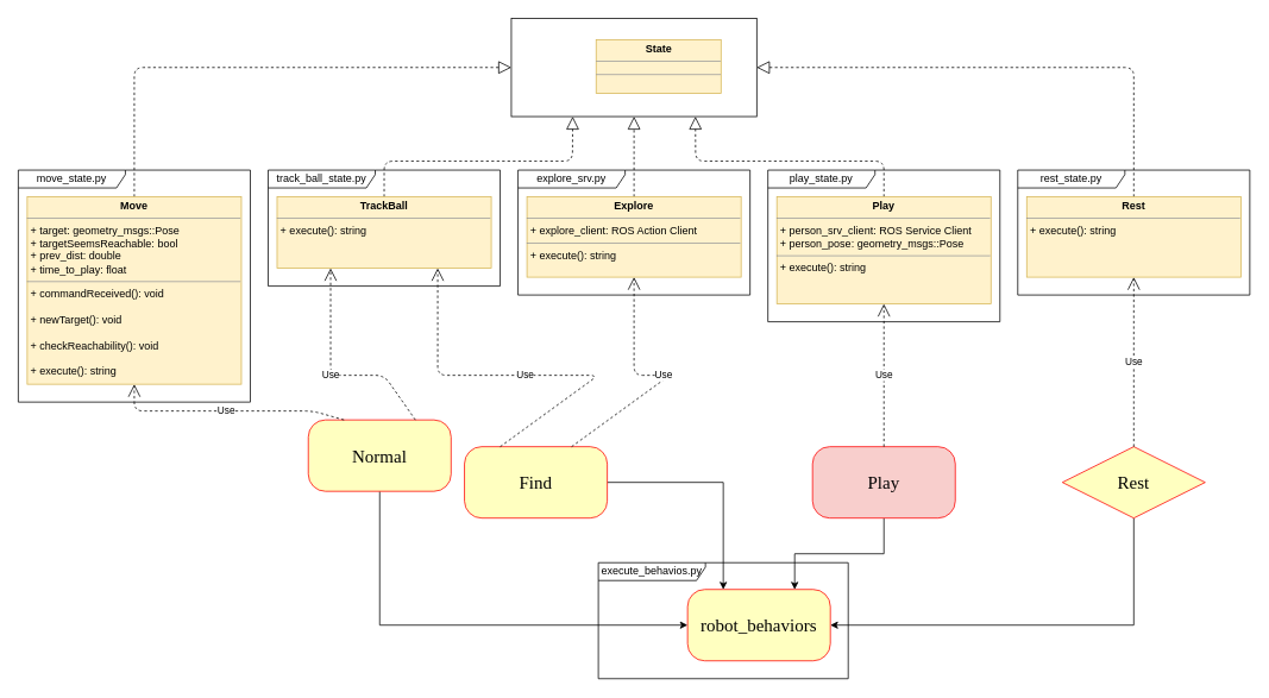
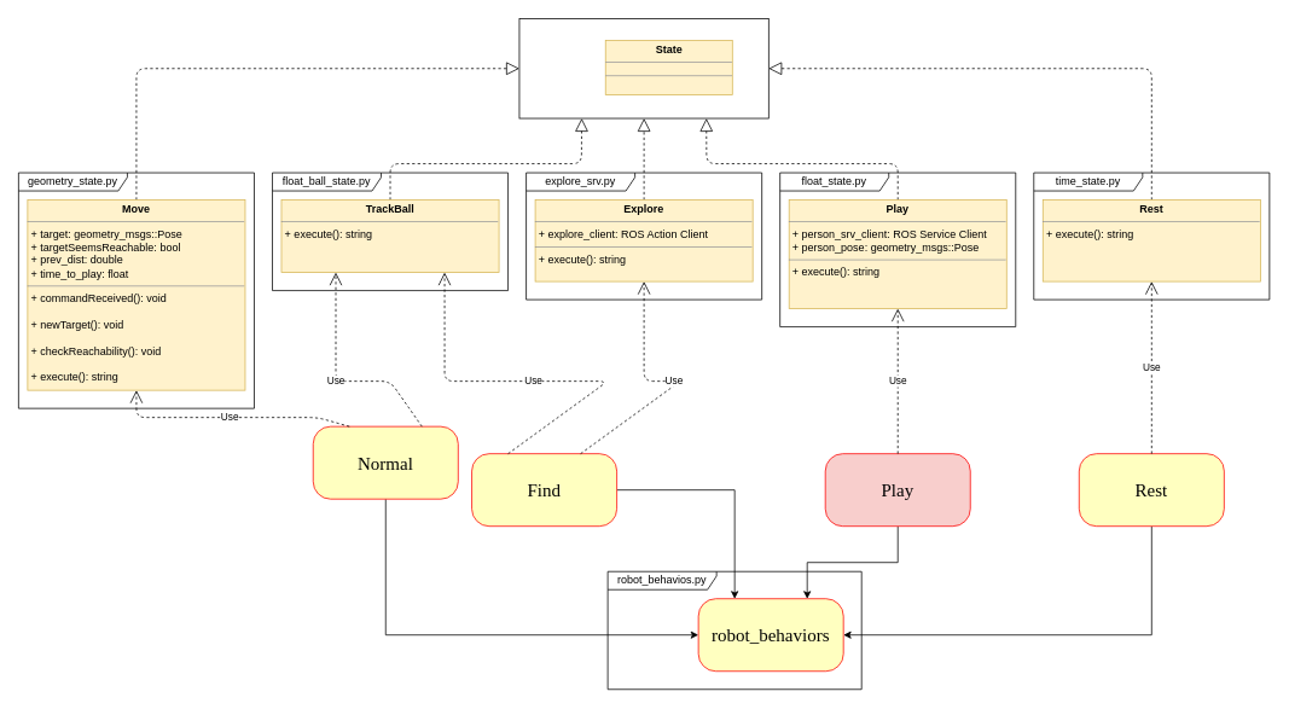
  <mxCell id="0" />
  <mxCell id="1" parent="0" />
  <mxCell id="2" style="edgeStyle=none;orthogonalLoop=1;jettySize=auto;html=1;entryX=1;entryY=0.5;entryDx=0;entryDy=0;dashed=1;endArrow=block;endFill=0;endSize=12;exitX=0.5;exitY=0;exitDx=0;exitDy=0;" parent="1" source="3" target="12" edge="1"><mxGeometry relative="1" as="geometry"><Array as="points"><mxPoint x="1270" y="75" /></Array></mxGeometry></mxCell>
  <mxCell id="3" value="&lt;p style=&quot;margin: 0px ; margin-top: 4px ; text-align: center&quot;&gt;&lt;b&gt;Rest&lt;/b&gt;&lt;/p&gt;&lt;hr size=&quot;1&quot;&gt;&lt;p style=&quot;margin: 0px ; margin-left: 4px&quot;&gt;+ execute(): string&lt;/p&gt;" style="verticalAlign=top;align=left;overflow=fill;fontSize=12;fontFamily=Helvetica;html=1;fillColor=#fff2cc;strokeColor=#d6b656;" parent="1" vertex="1"><mxGeometry x="1150" y="220" width="240" height="90" as="geometry" /></mxCell>
  <mxCell id="4" style="edgeStyle=none;orthogonalLoop=1;jettySize=auto;html=1;entryX=0;entryY=0.5;entryDx=0;entryDy=0;dashed=1;endArrow=block;endFill=0;endSize=12;exitX=0.5;exitY=0;exitDx=0;exitDy=0;" parent="1" source="5" target="12" edge="1"><mxGeometry relative="1" as="geometry"><Array as="points"><mxPoint x="150" y="75" /></Array></mxGeometry></mxCell>
  <mxCell id="5" value="&lt;p style=&quot;margin: 0px ; margin-top: 4px ; text-align: center&quot;&gt;&lt;b&gt;Move&lt;/b&gt;&lt;/p&gt;&lt;hr size=&quot;1&quot;&gt;&lt;p style=&quot;margin: 0px ; margin-left: 4px&quot;&gt;&lt;span&gt;+ target: geometry_msgs::Pose&lt;/span&gt;&lt;br&gt;&lt;/p&gt;&lt;p style=&quot;margin: 0px ; margin-left: 4px&quot;&gt;+ targetSeemsReachable: bool&lt;/p&gt;&lt;p style=&quot;margin: 0px ; margin-left: 4px&quot;&gt;+ prev_dist: double&lt;/p&gt;&lt;p style=&quot;margin: 0px ; margin-left: 4px&quot;&gt;+ time_to_play: float&lt;/p&gt;&lt;hr size=&quot;1&quot;&gt;&lt;p style=&quot;margin: 0px ; margin-left: 4px&quot;&gt;+&lt;span&gt;&amp;nbsp;commandReceived(): void&lt;/span&gt;&lt;/p&gt;&lt;p style=&quot;margin: 0px ; margin-left: 4px&quot;&gt;&lt;br&gt;&lt;/p&gt;&lt;p style=&quot;margin: 0px ; margin-left: 4px&quot;&gt;+ newTarget(): void&lt;br&gt;&lt;/p&gt;&lt;p style=&quot;margin: 0px ; margin-left: 4px&quot;&gt;&lt;br&gt;&lt;/p&gt;&lt;p style=&quot;margin: 0px ; margin-left: 4px&quot;&gt;+ checkReachability(): void&lt;br&gt;&lt;/p&gt;&lt;p style=&quot;margin: 0px ; margin-left: 4px&quot;&gt;&lt;br&gt;&lt;/p&gt;&lt;p style=&quot;margin: 0px ; margin-left: 4px&quot;&gt;+ execute(): string&lt;br&gt;&lt;/p&gt;" style="verticalAlign=top;align=left;overflow=fill;fontSize=12;fontFamily=Helvetica;html=1;fillColor=#fff2cc;strokeColor=#d6b656;" parent="1" vertex="1"><mxGeometry x="30" y="220" width="240" height="210" as="geometry" /></mxCell>
  <mxCell id="6" style="edgeStyle=none;orthogonalLoop=1;jettySize=auto;html=1;entryX=0.5;entryY=1;entryDx=0;entryDy=0;dashed=1;endArrow=block;endFill=0;endSize=12;" parent="1" source="7" target="12" edge="1"><mxGeometry relative="1" as="geometry" /></mxCell>
  <mxCell id="7" value="&lt;p style=&quot;margin: 0px ; margin-top: 4px ; text-align: center&quot;&gt;&lt;b&gt;Explore&lt;/b&gt;&lt;/p&gt;&lt;hr size=&quot;1&quot;&gt;&lt;p style=&quot;margin: 0px ; margin-left: 4px&quot;&gt;+ explore_client: ROS Action Client&lt;/p&gt;&lt;hr size=&quot;1&quot;&gt;&lt;p style=&quot;margin: 0px ; margin-left: 4px&quot;&gt;+ execute(): string&lt;/p&gt;" style="verticalAlign=top;align=left;overflow=fill;fontSize=12;fontFamily=Helvetica;html=1;fillColor=#fff2cc;strokeColor=#d6b656;" parent="1" vertex="1"><mxGeometry x="590" y="220" width="240" height="90" as="geometry" /></mxCell>
  <mxCell id="8" style="edgeStyle=none;orthogonalLoop=1;jettySize=auto;html=1;entryX=0.75;entryY=1;entryDx=0;entryDy=0;dashed=1;endArrow=block;endFill=0;endSize=12;" parent="1" source="9" target="12" edge="1"><mxGeometry relative="1" as="geometry"><Array as="points"><mxPoint x="990" y="180" /><mxPoint x="779" y="180" /></Array></mxGeometry></mxCell>
  <mxCell id="9" value="&lt;p style=&quot;margin: 0px ; margin-top: 4px ; text-align: center&quot;&gt;&lt;b&gt;Play&lt;/b&gt;&lt;/p&gt;&lt;hr size=&quot;1&quot;&gt;&lt;p style=&quot;margin: 0px ; margin-left: 4px&quot;&gt;&lt;span&gt;+ person_srv_client: ROS Service Client&lt;/span&gt;&lt;/p&gt;&lt;p style=&quot;margin: 0px ; margin-left: 4px&quot;&gt;+ person_pose: geometry_msgs::Pose&lt;/p&gt;&lt;hr size=&quot;1&quot;&gt;&lt;p style=&quot;margin: 0px ; margin-left: 4px&quot;&gt;&lt;span&gt;+ execute(): string&lt;/span&gt;&lt;br&gt;&lt;/p&gt;" style="verticalAlign=top;align=left;overflow=fill;fontSize=12;fontFamily=Helvetica;html=1;fillColor=#fff2cc;strokeColor=#d6b656;" parent="1" vertex="1"><mxGeometry x="870" y="220" width="240" height="120" as="geometry" /></mxCell>
  <mxCell id="10" style="edgeStyle=none;orthogonalLoop=1;jettySize=auto;html=1;entryX=0.25;entryY=1;entryDx=0;entryDy=0;dashed=1;endArrow=block;endFill=0;endSize=12;exitX=0.5;exitY=0;exitDx=0;exitDy=0;" parent="1" source="11" target="12" edge="1"><mxGeometry relative="1" as="geometry"><Array as="points"><mxPoint x="430" y="180" /><mxPoint x="641" y="180" /></Array></mxGeometry></mxCell>
  <mxCell id="11" value="&lt;p style=&quot;margin: 0px ; margin-top: 4px ; text-align: center&quot;&gt;&lt;b&gt;TrackBall&lt;/b&gt;&lt;/p&gt;&lt;hr size=&quot;1&quot;&gt;&lt;p style=&quot;margin: 0px ; margin-left: 4px&quot;&gt;&lt;span&gt;+ execute(): string&lt;/span&gt;&lt;br&gt;&lt;/p&gt;" style="verticalAlign=top;align=left;overflow=fill;fontSize=12;fontFamily=Helvetica;html=1;fillColor=#fff2cc;strokeColor=#d6b656;" parent="1" vertex="1"><mxGeometry x="310" y="220" width="240" height="80" as="geometry" /></mxCell>
  <mxCell id="12" value="" style="rounded=0;whiteSpace=wrap;html=1;" parent="1" vertex="1"><mxGeometry x="572.5" y="20" width="275" height="110" as="geometry" /></mxCell>
  <mxCell id="13" value="&lt;p style=&quot;margin: 0px ; margin-top: 4px ; text-align: center&quot;&gt;&lt;b&gt;State&lt;/b&gt;&lt;/p&gt;&lt;hr size=&quot;1&quot;&gt;&lt;div style=&quot;height: 2px&quot;&gt;&lt;/div&gt;&lt;hr size=&quot;1&quot;&gt;&lt;div style=&quot;height: 2px&quot;&gt;&lt;/div&gt;" style="verticalAlign=top;align=left;overflow=fill;fontSize=12;fontFamily=Helvetica;html=1;fillColor=#fff2cc;strokeColor=#d6b656;" parent="1" vertex="1"><mxGeometry x="667.5" y="44" width="140" height="60" as="geometry" /></mxCell>
  <mxCell id="14" style="edgeStyle=orthogonalEdgeStyle;rounded=0;orthogonalLoop=1;jettySize=auto;html=1;entryX=0;entryY=0.5;entryDx=0;entryDy=0;exitX=0.5;exitY=1;exitDx=0;exitDy=0;" edge="1" parent="1" source="15" target="33"><mxGeometry relative="1" as="geometry" /></mxCell>
  <mxCell id="15" value="&lt;font style=&quot;font-size: 20px&quot;&gt;Normal&lt;/font&gt;" style="rounded=1;whiteSpace=wrap;html=1;arcSize=24;fillColor=#ffffc0;strokeColor=#ff0000;shadow=0;comic=0;labelBackgroundColor=none;fontFamily=Verdana;fontSize=12;fontColor=#000000;align=center;" parent="1" vertex="1"><mxGeometry x="345" y="470" width="160" height="80" as="geometry" /></mxCell>
  <mxCell id="16" style="edgeStyle=orthogonalEdgeStyle;rounded=0;orthogonalLoop=1;jettySize=auto;html=1;entryX=0.25;entryY=0;entryDx=0;entryDy=0;" edge="1" parent="1" source="17" target="33"><mxGeometry relative="1" as="geometry" /></mxCell>
  <mxCell id="17" value="&lt;font style=&quot;font-size: 20px&quot;&gt;Find&lt;/font&gt;" style="rounded=1;whiteSpace=wrap;html=1;arcSize=24;fillColor=#ffffc0;strokeColor=#ff0000;shadow=0;comic=0;labelBackgroundColor=none;fontFamily=Verdana;fontSize=12;fontColor=#000000;align=center;" parent="1" vertex="1"><mxGeometry x="520" y="500" width="160" height="80" as="geometry" /></mxCell>
  <mxCell id="18" style="edgeStyle=orthogonalEdgeStyle;rounded=0;orthogonalLoop=1;jettySize=auto;html=1;entryX=0.75;entryY=0;entryDx=0;entryDy=0;" edge="1" parent="1" source="19" target="33"><mxGeometry relative="1" as="geometry" /></mxCell>
  <mxCell id="19" value="&lt;font style=&quot;font-size: 20px&quot;&gt;Play&lt;/font&gt;" style="rounded=1;whiteSpace=wrap;html=1;arcSize=24;fillColor=#f8cecc;strokeColor=#ff0000;shadow=0;comic=0;labelBackgroundColor=none;fontFamily=Verdana;fontSize=12;fontColor=#000000;align=center;" parent="1" vertex="1"><mxGeometry x="910" y="500" width="160" height="80" as="geometry" /></mxCell>
  <mxCell id="20" style="edgeStyle=orthogonalEdgeStyle;rounded=0;orthogonalLoop=1;jettySize=auto;html=1;entryX=1;entryY=0.5;entryDx=0;entryDy=0;exitX=0.5;exitY=1;exitDx=0;exitDy=0;" edge="1" parent="1" source="21" target="33"><mxGeometry relative="1" as="geometry" /></mxCell>
- <mxCell id="21" value="&lt;font style=&quot;font-size: 20px&quot;&gt;Rest&lt;/font&gt;" style="rhombus;whiteSpace=wrap;html=1;arcSize=24;fillColor=#ffffc0;strokeColor=#ff0000;shadow=0;comic=0;labelBackgroundColor=none;fontFamily=Verdana;fontSize=12;fontColor=#000000;align=center;" parent="1" vertex="1"><mxGeometry x="1190" y="500" width="160" height="80" as="geometry" /></mxCell>
+ <mxCell id="21" value="&lt;font style=&quot;font-size: 20px&quot;&gt;Rest&lt;/font&gt;" style="rounded=1;whiteSpace=wrap;html=1;arcSize=24;fillColor=#ffffc0;strokeColor=#ff0000;shadow=0;comic=0;labelBackgroundColor=none;fontFamily=Verdana;fontSize=12;fontColor=#000000;align=center;" parent="1" vertex="1"><mxGeometry x="1190" y="500" width="160" height="80" as="geometry" /></mxCell>
  <mxCell id="22" value="Use" style="endArrow=open;endSize=12;dashed=1;html=1;entryX=0.5;entryY=1;entryDx=0;entryDy=0;exitX=0.5;exitY=0;exitDx=0;exitDy=0;" parent="1" source="21" target="3" edge="1"><mxGeometry width="160" relative="1" as="geometry"><mxPoint x="1160" y="400" as="sourcePoint" /><mxPoint x="1320" y="400" as="targetPoint" /></mxGeometry></mxCell>
  <mxCell id="23" value="Use" style="endArrow=open;endSize=12;dashed=1;html=1;entryX=0.5;entryY=1;entryDx=0;entryDy=0;exitX=0.5;exitY=0;exitDx=0;exitDy=0;" parent="1" source="19" target="9" edge="1"><mxGeometry width="160" relative="1" as="geometry"><mxPoint x="920" y="440" as="sourcePoint" /><mxPoint x="1080" y="440" as="targetPoint" /></mxGeometry></mxCell>
  <mxCell id="24" value="Use" style="endArrow=open;endSize=12;dashed=1;html=1;entryX=0.5;entryY=1;entryDx=0;entryDy=0;exitX=0.75;exitY=0;exitDx=0;exitDy=0;" parent="1" source="17" target="7" edge="1"><mxGeometry width="160" relative="1" as="geometry"><mxPoint x="650" y="410" as="sourcePoint" /><mxPoint x="810" y="410" as="targetPoint" /><Array as="points"><mxPoint x="750" y="420" /><mxPoint x="710" y="420" /></Array></mxGeometry></mxCell>
  <mxCell id="25" value="Use" style="endArrow=open;endSize=12;dashed=1;html=1;entryX=0.75;entryY=1;entryDx=0;entryDy=0;exitX=0.25;exitY=0;exitDx=0;exitDy=0;" parent="1" source="17" target="11" edge="1"><mxGeometry width="160" relative="1" as="geometry"><mxPoint x="400" y="410" as="sourcePoint" /><mxPoint x="560" y="410" as="targetPoint" /><Array as="points"><mxPoint x="670" y="420" /><mxPoint x="490" y="420" /></Array></mxGeometry></mxCell>
  <mxCell id="26" value="Use" style="endArrow=open;endSize=12;dashed=1;html=1;entryX=0.25;entryY=1;entryDx=0;entryDy=0;exitX=0.75;exitY=0;exitDx=0;exitDy=0;" parent="1" source="15" target="11" edge="1"><mxGeometry width="160" relative="1" as="geometry"><mxPoint x="370" y="440" as="sourcePoint" /><mxPoint x="530" y="440" as="targetPoint" /><Array as="points"><mxPoint x="430" y="420" /><mxPoint x="370" y="420" /></Array></mxGeometry></mxCell>
  <mxCell id="27" value="Use" style="endArrow=open;endSize=12;dashed=1;html=1;entryX=0.5;entryY=1;entryDx=0;entryDy=0;exitX=0.25;exitY=0;exitDx=0;exitDy=0;" parent="1" source="15" target="5" edge="1"><mxGeometry width="160" relative="1" as="geometry"><mxPoint x="210" y="480" as="sourcePoint" /><mxPoint x="370" y="480" as="targetPoint" /><Array as="points"><mxPoint x="350" y="460" /><mxPoint x="150" y="460" /></Array></mxGeometry></mxCell>
- <mxCell id="28" value="track_ball_state.py" style="shape=umlFrame;whiteSpace=wrap;html=1;width=120;height=20;" parent="1" vertex="1"><mxGeometry x="300" y="190" width="260" height="130" as="geometry" /></mxCell>
+ <mxCell id="28" value="float_ball_state.py" style="shape=umlFrame;whiteSpace=wrap;html=1;width=120;height=20;" parent="1" vertex="1"><mxGeometry x="300" y="190" width="260" height="130" as="geometry" /></mxCell>
  <mxCell id="29" value="explore_srv.py" style="shape=umlFrame;whiteSpace=wrap;html=1;width=120;height=20;" parent="1" vertex="1"><mxGeometry x="580" y="190" width="260" height="140" as="geometry" /></mxCell>
- <mxCell id="30" value="play_state.py" style="shape=umlFrame;whiteSpace=wrap;html=1;width=120;height=20;" parent="1" vertex="1"><mxGeometry x="860" y="190" width="260" height="170" as="geometry" /></mxCell>
- <mxCell id="31" value="rest_state.py" style="shape=umlFrame;whiteSpace=wrap;html=1;width=120;height=20;" parent="1" vertex="1"><mxGeometry x="1140" y="190" width="260" height="140" as="geometry" /></mxCell>
- <mxCell id="32" value="move_state.py" style="shape=umlFrame;whiteSpace=wrap;html=1;width=120;height=20;" parent="1" vertex="1"><mxGeometry x="20" y="190" width="260" height="260" as="geometry" /></mxCell>
+ <mxCell id="30" value="float_state.py" style="shape=umlFrame;whiteSpace=wrap;html=1;width=120;height=20;" parent="1" vertex="1"><mxGeometry x="860" y="190" width="260" height="170" as="geometry" /></mxCell>
+ <mxCell id="31" value="time_state.py" style="shape=umlFrame;whiteSpace=wrap;html=1;width=120;height=20;" parent="1" vertex="1"><mxGeometry x="1140" y="190" width="260" height="140" as="geometry" /></mxCell>
+ <mxCell id="32" value="geometry_state.py" style="shape=umlFrame;whiteSpace=wrap;html=1;width=120;height=20;" parent="1" vertex="1"><mxGeometry x="20" y="190" width="260" height="260" as="geometry" /></mxCell>
  <mxCell id="33" value="&lt;font style=&quot;font-size: 20px&quot;&gt;robot_behaviors&lt;/font&gt;" style="rounded=1;whiteSpace=wrap;html=1;arcSize=24;fillColor=#ffffc0;strokeColor=#ff0000;shadow=0;comic=0;labelBackgroundColor=none;fontFamily=Verdana;fontSize=12;fontColor=#000000;align=center;" vertex="1" parent="1"><mxGeometry x="770" y="660" width="160" height="80" as="geometry" /></mxCell>
- <mxCell id="34" value="execute_behavios.py" style="shape=umlFrame;whiteSpace=wrap;html=1;width=120;height=20;" vertex="1" parent="1"><mxGeometry x="670" y="630" width="280" height="130" as="geometry" /></mxCell>
+ <mxCell id="34" value="robot_behavios.py" style="shape=umlFrame;whiteSpace=wrap;html=1;width=120;height=20;" vertex="1" parent="1"><mxGeometry x="670" y="630" width="280" height="130" as="geometry" /></mxCell>
